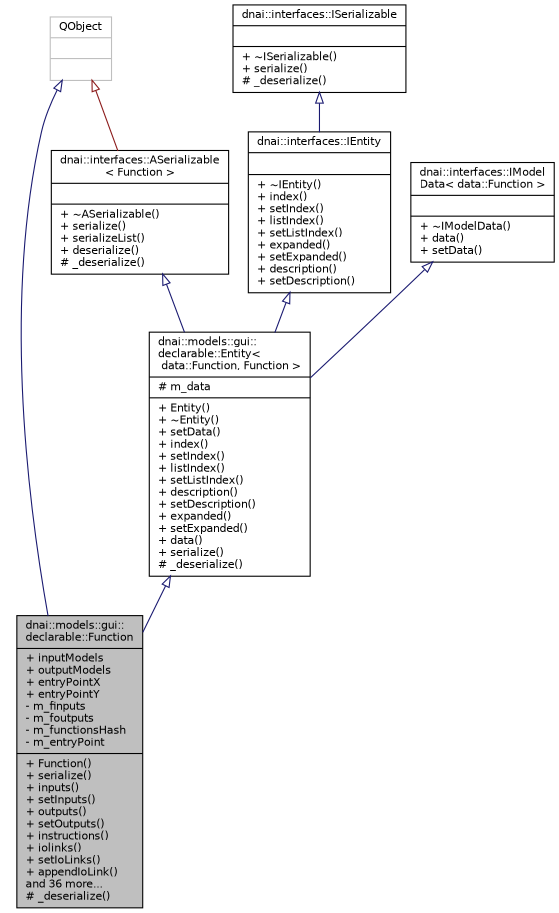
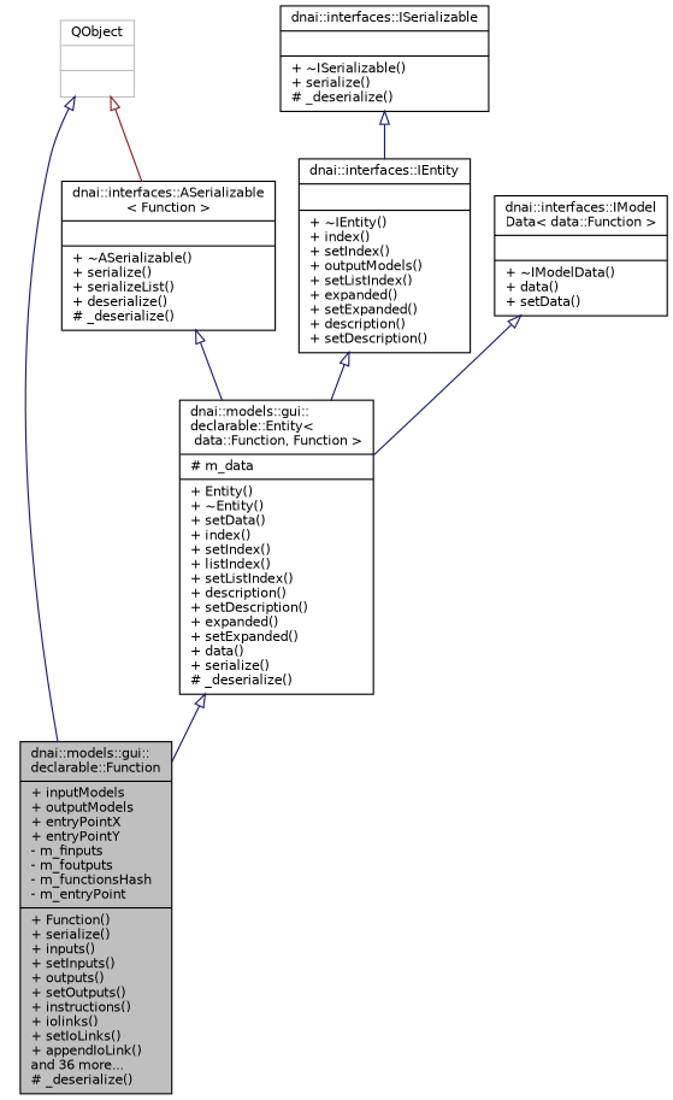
  digraph {
    node [color=black fillcolor=white fontname=Helvetica fontsize=10 shape=record style=filled]
    edge [arrowtail=onormal color=midnightblue dir=back fontname=Helvetica fontsize=10 labelfontname=Helvetica labelfontsize=10 style=solid]
    n1 [fillcolor=grey75 fontcolor=black height=0.2 label="{dnai::models::gui::\ldeclarable::Function\n|+ inputModels\l+ outputModels\l+ entryPointX\l+ entryPointY\l- m_finputs\l- m_foutputs\l- m_functionsHash\l- m_entryPoint\l|+ Function()\l+ serialize()\l+ inputs()\l+ setInputs()\l+ outputs()\l+ setOutputs()\l+ instructions()\l+ iolinks()\l+ setIoLinks()\l+ appendIoLink()\land 36 more...\l# _deserialize()\l}" width=0.4]
    n2 [color=grey75 height=0.2 label="{QObject\n||}" width=0.4]
    n3 [height=0.2 label="{dnai::interfaces::ASerializable\l\< Function \>\n||+ ~ASerializable()\l+ serialize()\l+ serializeList()\l+ deserialize()\l# _deserialize()\l}" width=0.4]
    n4 [height=0.2 label="{dnai::models::gui::\ldeclarable::Entity\<\l data::Function, Function \>\n|# m_data\l|+ Entity()\l+ ~Entity()\l+ setData()\l+ index()\l+ setIndex()\l+ listIndex()\l+ setListIndex()\l+ description()\l+ setDescription()\l+ expanded()\l+ setExpanded()\l+ data()\l+ serialize()\l# _deserialize()\l}" width=0.4]
-   n5 [height=0.2 label="{dnai::interfaces::IEntity\n||+ ~IEntity()\l+ index()\l+ setIndex()\l+ listIndex()\l+ setListIndex()\l+ expanded()\l+ setExpanded()\l+ description()\l+ setDescription()\l}" width=0.4]
+   n5 [height=0.2 label="{dnai::interfaces::IEntity\n||+ ~IEntity()\l+ index()\l+ setIndex()\l+ outputModels()\l+ setListIndex()\l+ expanded()\l+ setExpanded()\l+ description()\l+ setDescription()\l}" width=0.4]
    n6 [height=0.2 label="{dnai::interfaces::ISerializable\n||+ ~ISerializable()\l+ serialize()\l# _deserialize()\l}" width=0.4]
    n7 [height=0.2 label="{dnai::interfaces::IModel\lData\< data::Function \>\n||+ ~IModelData()\l+ data()\l+ setData()\l}" width=0.4]
    n2 -> n1
    n2 -> n3 [color=firebrick4]
    n3 -> n4
    n4 -> n1
    n5 -> n4
    n6 -> n5
    n7 -> n4
  }
